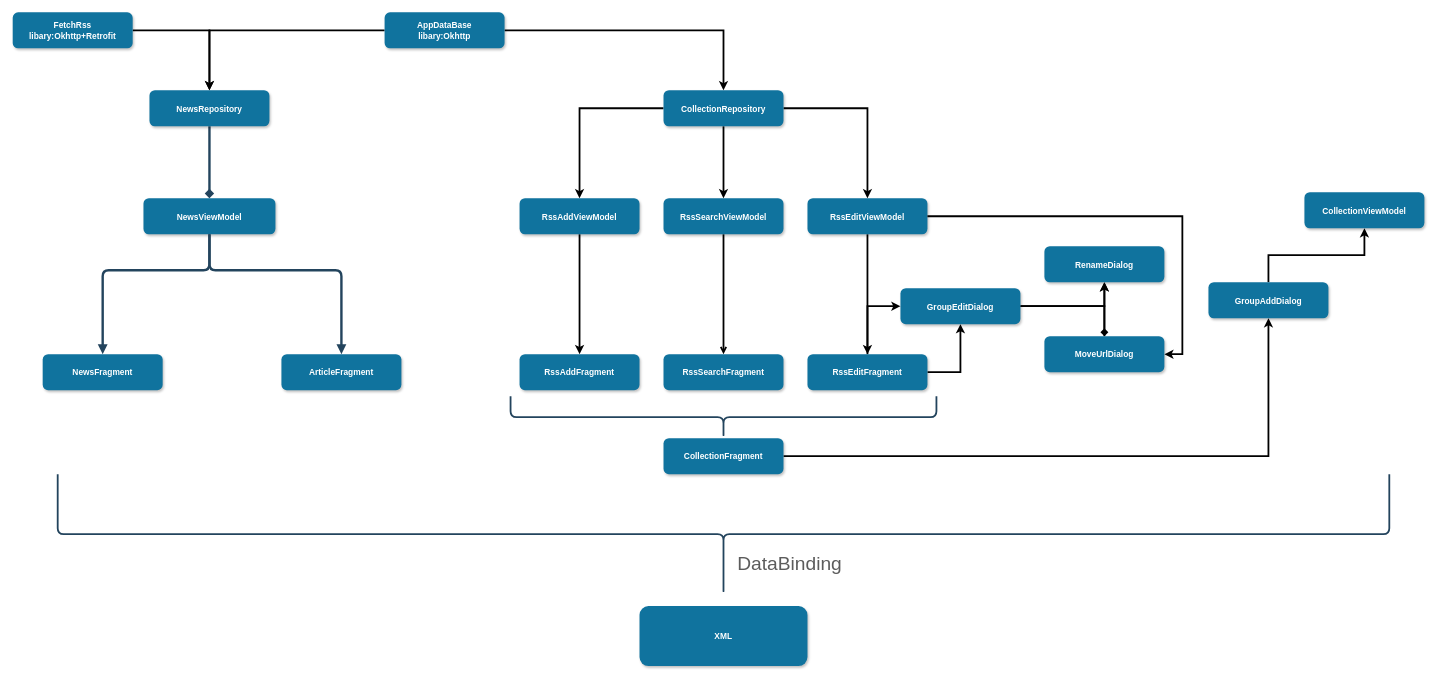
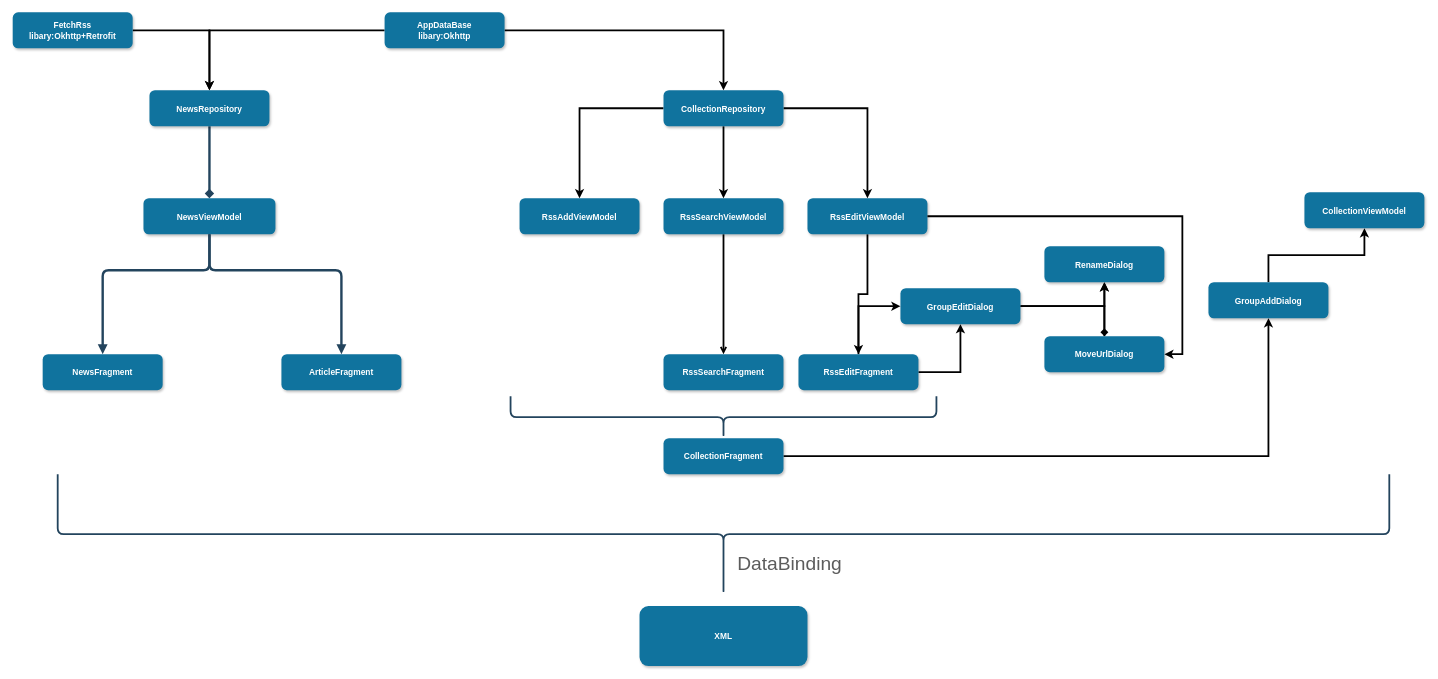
  <mxCell id="0" />
  <mxCell id="1" parent="0" />
  <mxCell id="2" value="" style="edgeStyle=elbowEdgeStyle;elbow=vertical;strokeWidth=4;endArrow=diamond;endFill=1;fontStyle=1;strokeColor=#23445D;entryX=0.5;entryY=0;entryDx=0;entryDy=0;" edge="1" parent="1" source="36" target="3"><mxGeometry x="-172" y="140" width="100" height="100" as="geometry"><mxPoint x="348" y="180" as="sourcePoint" /><mxPoint x="348" y="260" as="targetPoint" /></mxGeometry></mxCell>
  <mxCell id="3" value="NewsViewModel" style="rounded=1;fillColor=#10739E;strokeColor=none;shadow=1;gradientColor=none;fontStyle=1;fontColor=#FFFFFF;fontSize=14;" vertex="1" parent="1"><mxGeometry x="238" y="330" width="220" height="60" as="geometry" /></mxCell>
  <mxCell id="4" value="NewsFragment" style="rounded=1;fillColor=#10739E;strokeColor=none;shadow=1;gradientColor=none;fontStyle=1;fontColor=#FFFFFF;fontSize=14;" vertex="1" parent="1"><mxGeometry x="70" y="590" width="200" height="60" as="geometry" /></mxCell>
  <mxCell id="5" value="ArticleFragment" style="rounded=1;fillColor=#10739E;strokeColor=none;shadow=1;gradientColor=none;fontStyle=1;fontColor=#FFFFFF;fontSize=14;" vertex="1" parent="1"><mxGeometry x="468" y="590" width="200" height="60" as="geometry" /></mxCell>
  <mxCell id="6" value="" style="edgeStyle=elbowEdgeStyle;elbow=vertical;strokeWidth=4;endArrow=block;endFill=1;fontStyle=1;strokeColor=#23445D;entryX=0.5;entryY=0;entryDx=0;entryDy=0;" edge="1" parent="1" target="5"><mxGeometry x="-172" y="140" width="100" height="100" as="geometry"><mxPoint x="348" y="390" as="sourcePoint" /><mxPoint x="768" y="530" as="targetPoint" /><Array as="points"><mxPoint x="470" y="450" /></Array></mxGeometry></mxCell>
  <mxCell id="7" value="" style="edgeStyle=elbowEdgeStyle;elbow=vertical;strokeWidth=4;endArrow=block;endFill=1;fontStyle=1;strokeColor=#23445D;entryX=0.5;entryY=0;entryDx=0;entryDy=0;" edge="1" parent="1" target="4"><mxGeometry x="-162" y="150" width="100" height="100" as="geometry"><mxPoint x="348" y="390" as="sourcePoint" /><mxPoint x="568" y="430" as="targetPoint" /><Array as="points"><mxPoint x="210" y="450" /><mxPoint x="338" y="380" /><mxPoint x="298" y="390" /><mxPoint x="468" y="390" /></Array></mxGeometry></mxCell>
  <mxCell id="8" style="edgeStyle=orthogonalEdgeStyle;rounded=0;orthogonalLoop=1;jettySize=auto;html=1;entryX=0.5;entryY=1;entryDx=0;entryDy=0;strokeWidth=3;exitX=0.5;exitY=0;exitDx=0;exitDy=0;" edge="1" parent="1" source="9" target="25"><mxGeometry relative="1" as="geometry" /></mxCell>
  <mxCell id="9" value="GroupAddDialog" style="rounded=1;fillColor=#10739E;strokeColor=none;shadow=1;gradientColor=none;fontStyle=1;fontColor=#FFFFFF;fontSize=14;" vertex="1" parent="1"><mxGeometry x="2013.5" y="470" width="200" height="60" as="geometry" /></mxCell>
  <mxCell id="10" style="edgeStyle=orthogonalEdgeStyle;rounded=0;orthogonalLoop=1;jettySize=auto;html=1;strokeWidth=3;exitX=0.5;exitY=0;exitDx=0;exitDy=0;" edge="1" parent="1" source="30" target="31"><mxGeometry relative="1" as="geometry"><Array as="points"><mxPoint x="1840" y="520" /><mxPoint x="1840" y="520" /></Array></mxGeometry></mxCell>
  <mxCell id="11" style="edgeStyle=orthogonalEdgeStyle;rounded=0;orthogonalLoop=1;jettySize=auto;html=1;strokeWidth=3;entryX=0.5;entryY=1;entryDx=0;entryDy=0;" edge="1" parent="1" source="13" target="31"><mxGeometry relative="1" as="geometry" /></mxCell>
  <mxCell id="12" style="edgeStyle=orthogonalEdgeStyle;rounded=0;orthogonalLoop=1;jettySize=auto;html=1;entryX=0.5;entryY=0;entryDx=0;entryDy=0;strokeWidth=3;endArrow=diamond;" edge="1" parent="1" source="13" target="30"><mxGeometry relative="1" as="geometry" /></mxCell>
  <mxCell id="13" value="GroupEditDialog" style="rounded=1;fillColor=#10739E;strokeColor=none;shadow=1;gradientColor=none;fontStyle=1;fontColor=#FFFFFF;fontSize=14;" vertex="1" parent="1"><mxGeometry x="1500" y="480" width="200" height="60" as="geometry" /></mxCell>
  <mxCell id="14" style="edgeStyle=orthogonalEdgeStyle;rounded=0;orthogonalLoop=1;jettySize=auto;html=1;strokeWidth=3;" edge="1" parent="1" source="15" target="9"><mxGeometry relative="1" as="geometry"><mxPoint x="1920" y="530" as="targetPoint" /></mxGeometry></mxCell>
  <mxCell id="15" value="CollectionFragment" style="rounded=1;fillColor=#10739E;strokeColor=none;shadow=1;gradientColor=none;fontStyle=1;fontColor=#FFFFFF;fontSize=14;" vertex="1" parent="1"><mxGeometry x="1105" y="730" width="200" height="60" as="geometry" /></mxCell>
  <mxCell id="16" style="edgeStyle=orthogonalEdgeStyle;rounded=0;orthogonalLoop=1;jettySize=auto;html=1;exitX=1;exitY=0.5;exitDx=0;exitDy=0;strokeWidth=3;" edge="1" parent="1" source="19" target="13"><mxGeometry relative="1" as="geometry" /></mxCell>
  <mxCell id="17" style="edgeStyle=orthogonalEdgeStyle;rounded=0;orthogonalLoop=1;jettySize=auto;html=1;strokeWidth=3;exitX=0.5;exitY=1;exitDx=0;exitDy=0;" edge="1" parent="1" source="28" target="19"><mxGeometry relative="1" as="geometry" /></mxCell>
  <mxCell id="18" style="edgeStyle=orthogonalEdgeStyle;rounded=0;orthogonalLoop=1;jettySize=auto;html=1;strokeWidth=3;entryX=0;entryY=0.5;entryDx=0;entryDy=0;" edge="1" parent="1" source="19" target="13"><mxGeometry relative="1" as="geometry" /></mxCell>
- <mxCell id="19" value="RssEditFragment" style="rounded=1;fillColor=#10739E;strokeColor=none;shadow=1;gradientColor=none;fontStyle=1;fontColor=#FFFFFF;fontSize=14;" vertex="1" parent="1"><mxGeometry x="1345" y="590" width="200" height="60" as="geometry" /></mxCell>
+ <mxCell id="19" value="RssEditFragment" style="rounded=1;fillColor=#10739E;strokeColor=none;shadow=1;gradientColor=none;fontStyle=1;fontColor=#FFFFFF;fontSize=14;" vertex="1" parent="1"><mxGeometry x="1330" y="590" width="200" height="60" as="geometry" /></mxCell>
  <mxCell id="20" style="edgeStyle=orthogonalEdgeStyle;rounded=0;orthogonalLoop=1;jettySize=auto;html=1;strokeWidth=3;exitX=0.5;exitY=1;exitDx=0;exitDy=0;endArrow=open;" edge="1" parent="1" source="27" target="21"><mxGeometry relative="1" as="geometry" /></mxCell>
  <mxCell id="21" value="RssSearchFragment" style="rounded=1;fillColor=#10739E;strokeColor=none;shadow=1;gradientColor=none;fontStyle=1;fontColor=#FFFFFF;fontSize=14;" vertex="1" parent="1"><mxGeometry x="1105" y="590" width="200" height="60" as="geometry" /></mxCell>
- <mxCell id="22" style="edgeStyle=orthogonalEdgeStyle;rounded=0;orthogonalLoop=1;jettySize=auto;html=1;strokeWidth=3;exitX=0.5;exitY=1;exitDx=0;exitDy=0;" edge="1" parent="1" source="26" target="23"><mxGeometry relative="1" as="geometry" /></mxCell>
- <mxCell id="23" value="RssAddFragment" style="rounded=1;fillColor=#10739E;strokeColor=none;shadow=1;gradientColor=none;fontStyle=1;fontColor=#FFFFFF;fontSize=14;" vertex="1" parent="1"><mxGeometry x="865" y="590" width="200" height="60" as="geometry" /></mxCell>
  <mxCell id="24" value="" style="shape=curlyBracket;whiteSpace=wrap;html=1;rounded=1;fillColor=#10739E;strokeWidth=3;strokeColor=#23445D;direction=north;size=0.5;" vertex="1" parent="1"><mxGeometry x="850" y="660" width="710" height="70" as="geometry" /></mxCell>
  <mxCell id="25" value="CollectionViewModel" style="rounded=1;fillColor=#10739E;strokeColor=none;shadow=1;gradientColor=none;fontStyle=1;fontColor=#FFFFFF;fontSize=14;" vertex="1" parent="1"><mxGeometry x="2173.5" y="320" width="200" height="60" as="geometry" /></mxCell>
  <mxCell id="26" value="RssAddViewModel" style="rounded=1;fillColor=#10739E;strokeColor=none;shadow=1;gradientColor=none;fontStyle=1;fontColor=#FFFFFF;fontSize=14;" vertex="1" parent="1"><mxGeometry x="865" y="330" width="200" height="60" as="geometry" /></mxCell>
  <mxCell id="27" value="RssSearchViewModel" style="rounded=1;fillColor=#10739E;strokeColor=none;shadow=1;gradientColor=none;fontStyle=1;fontColor=#FFFFFF;fontSize=14;" vertex="1" parent="1"><mxGeometry x="1105" y="330" width="200" height="60" as="geometry" /></mxCell>
  <mxCell id="28" value="RssEditViewModel" style="rounded=1;fillColor=#10739E;strokeColor=none;shadow=1;gradientColor=none;fontStyle=1;fontColor=#FFFFFF;fontSize=14;" vertex="1" parent="1"><mxGeometry x="1345" y="330" width="200" height="60" as="geometry" /></mxCell>
  <mxCell id="29" style="edgeStyle=orthogonalEdgeStyle;rounded=0;orthogonalLoop=1;jettySize=auto;html=1;strokeWidth=3;exitX=1;exitY=0.5;exitDx=0;exitDy=0;" edge="1" parent="1" source="28" target="30"><mxGeometry relative="1" as="geometry"><mxPoint x="1980" y="360" as="sourcePoint" /><Array as="points"><mxPoint x="1970" y="360" /><mxPoint x="1970" y="590" /></Array></mxGeometry></mxCell>
  <mxCell id="30" value="MoveUrlDialog" style="rounded=1;fillColor=#10739E;strokeColor=none;shadow=1;gradientColor=none;fontStyle=1;fontColor=#FFFFFF;fontSize=14;" vertex="1" parent="1"><mxGeometry x="1740" y="560" width="200" height="60" as="geometry" /></mxCell>
  <mxCell id="31" value="RenameDialog" style="rounded=1;fillColor=#10739E;strokeColor=none;shadow=1;gradientColor=none;fontStyle=1;fontColor=#FFFFFF;fontSize=14;" vertex="1" parent="1"><mxGeometry x="1740" y="410" width="200" height="60" as="geometry" /></mxCell>
  <mxCell id="32" style="edgeStyle=orthogonalEdgeStyle;rounded=0;orthogonalLoop=1;jettySize=auto;html=1;entryX=0.5;entryY=0;entryDx=0;entryDy=0;strokeWidth=3;" edge="1" parent="1" source="35" target="27"><mxGeometry relative="1" as="geometry" /></mxCell>
  <mxCell id="33" style="edgeStyle=orthogonalEdgeStyle;rounded=0;orthogonalLoop=1;jettySize=auto;html=1;entryX=0.5;entryY=0;entryDx=0;entryDy=0;strokeWidth=3;" edge="1" parent="1" source="35" target="28"><mxGeometry relative="1" as="geometry" /></mxCell>
  <mxCell id="34" style="edgeStyle=orthogonalEdgeStyle;rounded=0;orthogonalLoop=1;jettySize=auto;html=1;entryX=0.5;entryY=0;entryDx=0;entryDy=0;strokeWidth=3;" edge="1" parent="1" source="35" target="26"><mxGeometry relative="1" as="geometry" /></mxCell>
  <mxCell id="35" value="CollectionRepository" style="rounded=1;fillColor=#10739E;strokeColor=none;shadow=1;gradientColor=none;fontStyle=1;fontColor=#FFFFFF;fontSize=14;" vertex="1" parent="1"><mxGeometry x="1105" y="150" width="200" height="60" as="geometry" /></mxCell>
  <mxCell id="36" value="NewsRepository" style="rounded=1;fillColor=#10739E;strokeColor=none;shadow=1;gradientColor=none;fontStyle=1;fontColor=#FFFFFF;fontSize=14;" vertex="1" parent="1"><mxGeometry x="248" y="150" width="200" height="60" as="geometry" /></mxCell>
  <mxCell id="37" style="edgeStyle=orthogonalEdgeStyle;rounded=0;orthogonalLoop=1;jettySize=auto;html=1;entryX=0.5;entryY=0;entryDx=0;entryDy=0;strokeWidth=3;" edge="1" parent="1" source="38" target="36"><mxGeometry relative="1" as="geometry" /></mxCell>
  <mxCell id="38" value="FetchRss&#10;libary:Okhttp+Retrofit" style="rounded=1;fillColor=#10739E;strokeColor=none;shadow=1;gradientColor=none;fontStyle=1;fontColor=#FFFFFF;fontSize=14;" vertex="1" parent="1"><mxGeometry x="20" y="20" width="200" height="60" as="geometry" /></mxCell>
  <mxCell id="39" style="edgeStyle=orthogonalEdgeStyle;rounded=0;orthogonalLoop=1;jettySize=auto;html=1;entryX=0.5;entryY=0;entryDx=0;entryDy=0;strokeWidth=3;" edge="1" parent="1" source="41" target="35"><mxGeometry relative="1" as="geometry" /></mxCell>
  <mxCell id="40" style="edgeStyle=orthogonalEdgeStyle;rounded=0;orthogonalLoop=1;jettySize=auto;html=1;entryX=0.5;entryY=0;entryDx=0;entryDy=0;strokeWidth=3;" edge="1" parent="1" source="41" target="36"><mxGeometry relative="1" as="geometry" /></mxCell>
  <mxCell id="41" value="AppDataBase&#10;libary:Okhttp" style="rounded=1;fillColor=#10739E;strokeColor=none;shadow=1;gradientColor=none;fontStyle=1;fontColor=#FFFFFF;fontSize=14;" vertex="1" parent="1"><mxGeometry x="640" y="20" width="200" height="60" as="geometry" /></mxCell>
  <mxCell id="42" value="XML" style="rounded=1;fillColor=#10739E;strokeColor=none;shadow=1;gradientColor=none;fontStyle=1;fontColor=#FFFFFF;fontSize=14;" vertex="1" parent="1"><mxGeometry x="1065" y="1010" width="280" height="100" as="geometry" /></mxCell>
  <mxCell id="43" value="" style="shape=curlyBracket;whiteSpace=wrap;html=1;rounded=1;fillColor=#10739E;strokeWidth=3;strokeColor=#23445D;direction=north;size=0.5;fontSize=32;" vertex="1" parent="1"><mxGeometry x="95" y="790" width="2220" height="200" as="geometry" /></mxCell>
  <mxCell id="44" value="DataBinding" style="text;html=1;align=center;verticalAlign=middle;resizable=0;points=[];autosize=1;fontSize=32;fontColor=#5C5C5C;" vertex="1" parent="1"><mxGeometry x="1220" y="920" width="190" height="40" as="geometry" /></mxCell>
